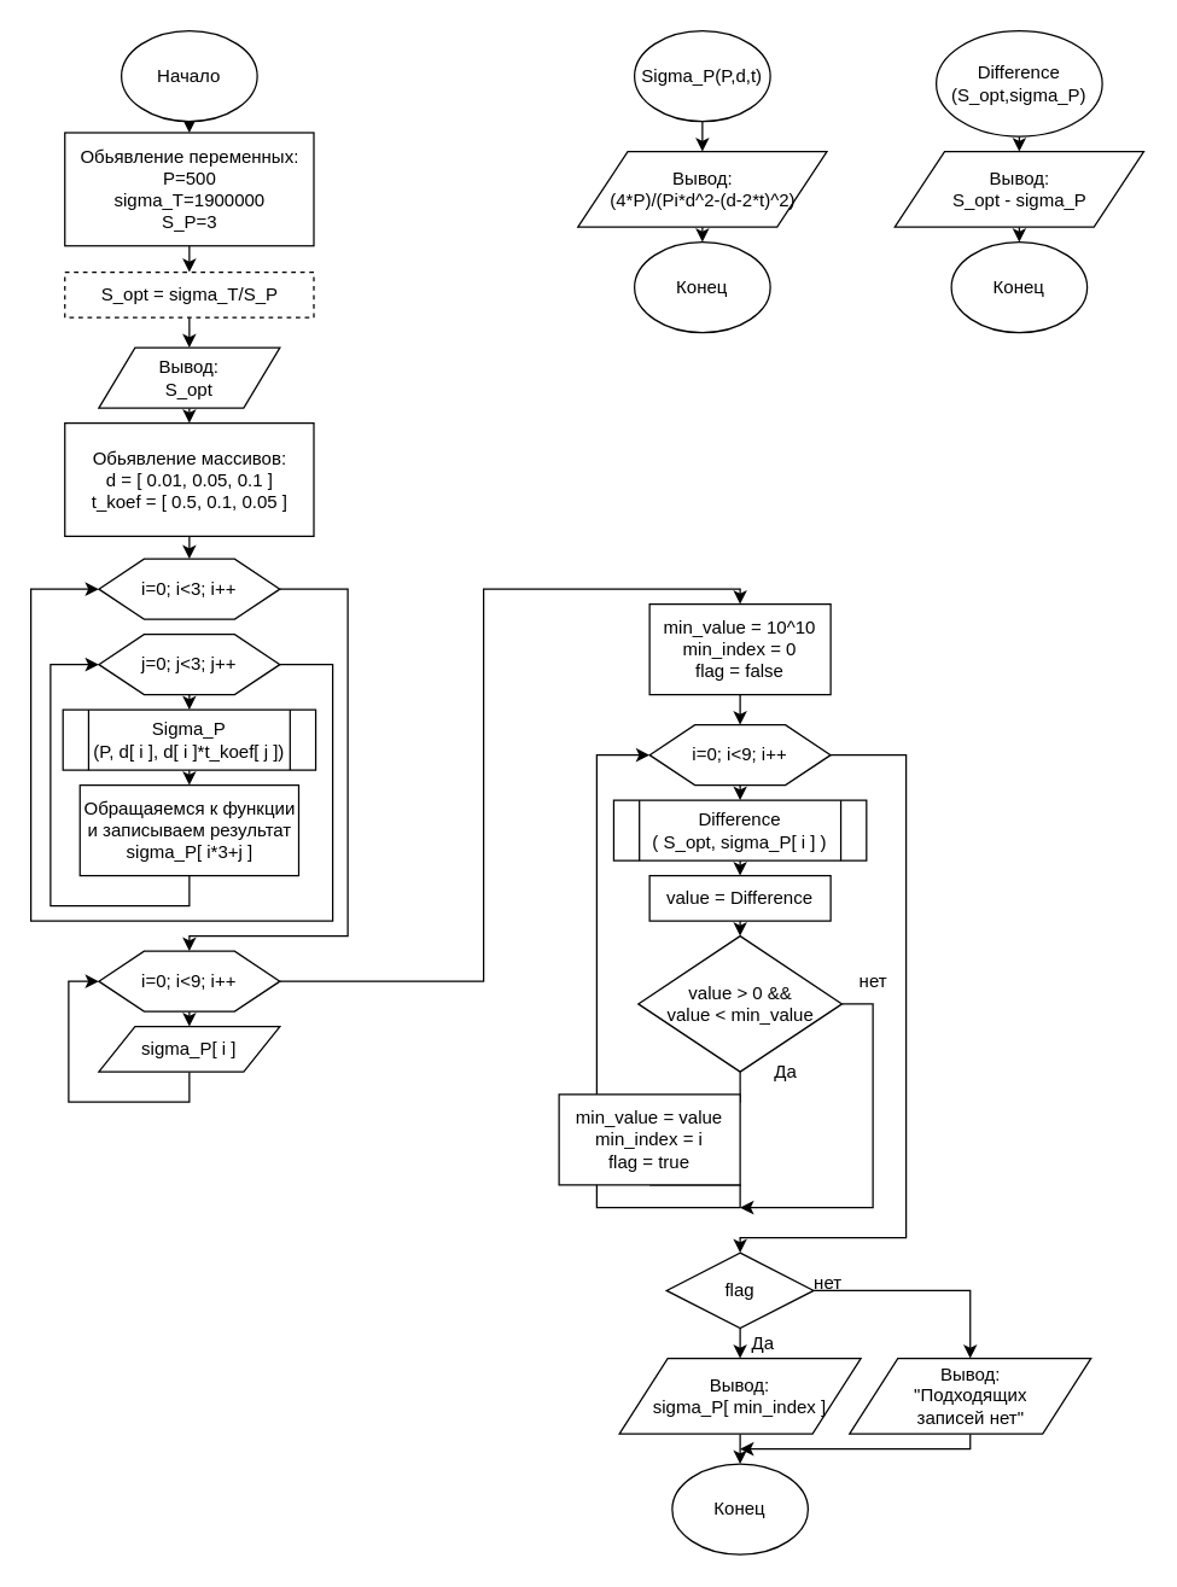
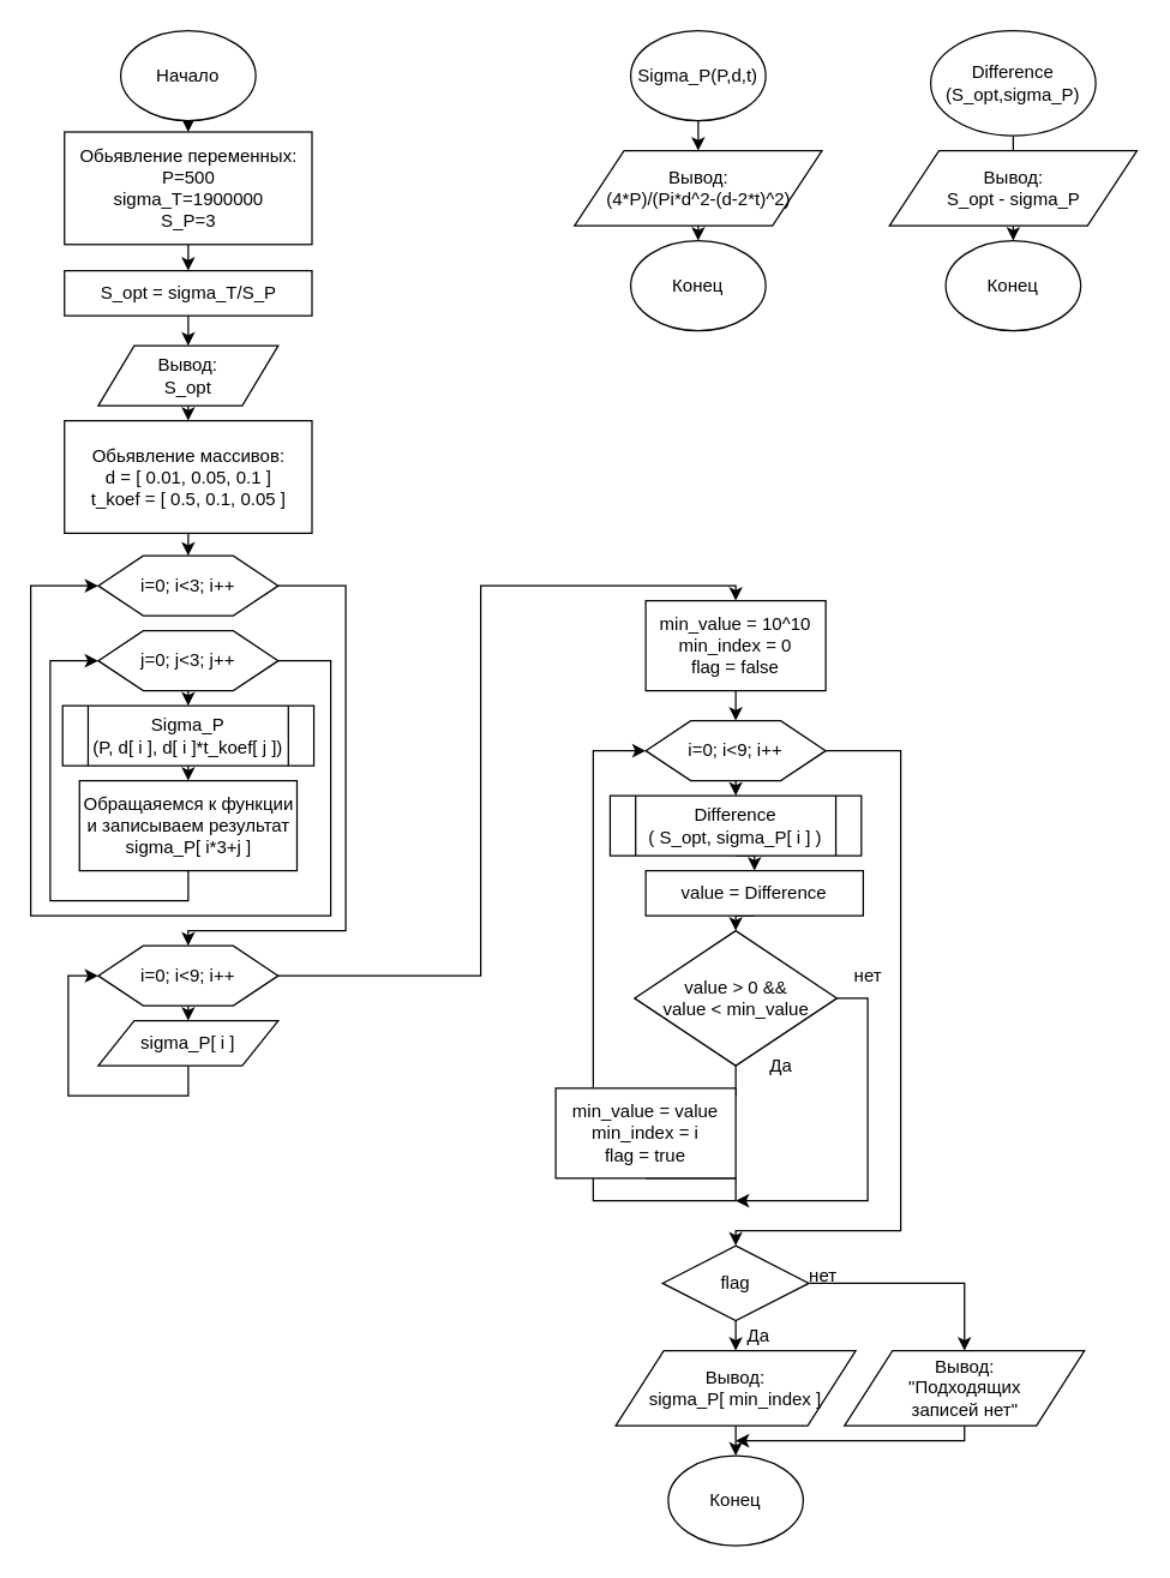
  <mxCell id="0" />
  <mxCell id="1" parent="0" />
  <mxCell id="2" style="edgeStyle=orthogonalEdgeStyle;rounded=0;orthogonalLoop=1;jettySize=auto;html=1;exitX=0.5;exitY=1;exitDx=0;exitDy=0;entryX=0.5;entryY=0;entryDx=0;entryDy=0;" edge="1" parent="1" source="3" target="5"><mxGeometry relative="1" as="geometry" /></mxCell>
  <mxCell id="3" value="Sigma_P(P,d,t)" style="ellipse;whiteSpace=wrap;html=1;" vertex="1" parent="1"><mxGeometry x="420" y="20" width="90" height="60" as="geometry" /></mxCell>
  <mxCell id="4" style="edgeStyle=orthogonalEdgeStyle;rounded=0;orthogonalLoop=1;jettySize=auto;html=1;exitX=0.5;exitY=1;exitDx=0;exitDy=0;entryX=0.5;entryY=0;entryDx=0;entryDy=0;" edge="1" parent="1" source="5" target="8"><mxGeometry relative="1" as="geometry" /></mxCell>
  <mxCell id="5" value="&lt;div&gt;Вывод:&lt;/div&gt;&lt;div&gt;(4*P)/(Pi*d^2-(d-2*t)^2)&lt;br&gt;&lt;/div&gt;" style="shape=parallelogram;perimeter=parallelogramPerimeter;whiteSpace=wrap;html=1;" vertex="1" parent="1"><mxGeometry x="382.5" y="100" width="165" height="50" as="geometry" /></mxCell>
- <mxCell id="6" style="edgeStyle=orthogonalEdgeStyle;rounded=0;orthogonalLoop=1;jettySize=auto;html=1;exitX=0.5;exitY=1;exitDx=0;exitDy=0;entryX=0.5;entryY=0;entryDx=0;entryDy=0;" edge="1" parent="1" source="7" target="11"><mxGeometry relative="1" as="geometry" /></mxCell>
+ <mxCell id="6" style="edgeStyle=orthogonalEdgeStyle;rounded=0;orthogonalLoop=1;jettySize=auto;html=1;exitX=0.5;exitY=1;exitDx=0;exitDy=0;entryX=0.5;entryY=0;entryDx=0;entryDy=0;endArrow=none;" edge="1" parent="1" source="7" target="11"><mxGeometry relative="1" as="geometry" /></mxCell>
  <mxCell id="7" value="&lt;div&gt;Difference&lt;/div&gt;&lt;div&gt;(S_opt,sigma_P)&lt;/div&gt;" style="ellipse;whiteSpace=wrap;html=1;" vertex="1" parent="1"><mxGeometry x="620" y="20" width="110" height="70" as="geometry" /></mxCell>
  <mxCell id="8" value="Конец" style="ellipse;whiteSpace=wrap;html=1;" vertex="1" parent="1"><mxGeometry x="420" y="160" width="90" height="60" as="geometry" /></mxCell>
  <mxCell id="9" value="Конец" style="ellipse;whiteSpace=wrap;html=1;" vertex="1" parent="1"><mxGeometry x="630" y="160" width="90" height="60" as="geometry" /></mxCell>
  <mxCell id="10" style="edgeStyle=orthogonalEdgeStyle;rounded=0;orthogonalLoop=1;jettySize=auto;html=1;exitX=0.5;exitY=1;exitDx=0;exitDy=0;entryX=0.5;entryY=0;entryDx=0;entryDy=0;" edge="1" parent="1" source="11" target="9"><mxGeometry relative="1" as="geometry" /></mxCell>
  <mxCell id="11" value="&lt;div&gt;Вывод:&lt;/div&gt;&lt;div&gt;S_opt - sigma_P&lt;/div&gt;" style="shape=parallelogram;perimeter=parallelogramPerimeter;whiteSpace=wrap;html=1;" vertex="1" parent="1"><mxGeometry x="592.5" y="100" width="165" height="50" as="geometry" /></mxCell>
  <mxCell id="12" style="edgeStyle=orthogonalEdgeStyle;rounded=0;orthogonalLoop=1;jettySize=auto;html=1;exitX=0.5;exitY=1;exitDx=0;exitDy=0;entryX=0.5;entryY=0;entryDx=0;entryDy=0;" edge="1" parent="1" source="13" target="15"><mxGeometry relative="1" as="geometry" /></mxCell>
  <mxCell id="13" value="Начало" style="ellipse;whiteSpace=wrap;html=1;" vertex="1" parent="1"><mxGeometry x="80" y="20" width="90" height="60" as="geometry" /></mxCell>
  <mxCell id="14" style="edgeStyle=orthogonalEdgeStyle;rounded=0;orthogonalLoop=1;jettySize=auto;html=1;exitX=0.5;exitY=1;exitDx=0;exitDy=0;entryX=0.5;entryY=0;entryDx=0;entryDy=0;" edge="1" parent="1" source="15" target="17"><mxGeometry relative="1" as="geometry" /></mxCell>
  <mxCell id="15" value="&lt;div&gt;Обьявление переменных:&lt;/div&gt;&lt;div&gt;P=500&lt;/div&gt;&lt;div&gt;sigma_T=1900000&lt;/div&gt;&lt;div&gt;S_P=3&lt;br&gt;&lt;/div&gt;" style="rounded=0;whiteSpace=wrap;html=1;" vertex="1" parent="1"><mxGeometry x="42.5" y="87.5" width="165" height="75" as="geometry" /></mxCell>
  <mxCell id="16" style="edgeStyle=orthogonalEdgeStyle;rounded=0;orthogonalLoop=1;jettySize=auto;html=1;exitX=0.5;exitY=1;exitDx=0;exitDy=0;entryX=0.5;entryY=0;entryDx=0;entryDy=0;" edge="1" parent="1" source="17" target="19"><mxGeometry relative="1" as="geometry" /></mxCell>
- <mxCell id="17" value="S_opt = sigma_T/S_P" style="rounded=0;whiteSpace=wrap;html=1;dashed=1;" vertex="1" parent="1"><mxGeometry x="42.5" y="180" width="165" height="30" as="geometry" /></mxCell>
+ <mxCell id="17" value="S_opt = sigma_T/S_P" style="rounded=0;whiteSpace=wrap;html=1;" vertex="1" parent="1"><mxGeometry x="42.5" y="180" width="165" height="30" as="geometry" /></mxCell>
  <mxCell id="18" style="edgeStyle=orthogonalEdgeStyle;rounded=0;orthogonalLoop=1;jettySize=auto;html=1;exitX=0.5;exitY=1;exitDx=0;exitDy=0;entryX=0.5;entryY=0;entryDx=0;entryDy=0;" edge="1" parent="1" source="19" target="21"><mxGeometry relative="1" as="geometry" /></mxCell>
  <mxCell id="19" value="&lt;div&gt;Вывод:&lt;/div&gt;&lt;div&gt;S_opt&lt;br&gt;&lt;/div&gt;" style="shape=parallelogram;perimeter=parallelogramPerimeter;whiteSpace=wrap;html=1;" vertex="1" parent="1"><mxGeometry x="65" y="230" width="120" height="40" as="geometry" /></mxCell>
  <mxCell id="20" style="edgeStyle=orthogonalEdgeStyle;rounded=0;orthogonalLoop=1;jettySize=auto;html=1;exitX=0.5;exitY=1;exitDx=0;exitDy=0;entryX=0.5;entryY=0;entryDx=0;entryDy=0;" edge="1" parent="1" source="21" target="23"><mxGeometry relative="1" as="geometry" /></mxCell>
  <mxCell id="21" value="&lt;div&gt;Обьявление массивов:&lt;/div&gt;d = [ 0.01, 0.05, 0.1 ]&lt;br&gt;&lt;div&gt;t_koef = [ 0.5, 0.1, 0.05 ]&lt;/div&gt;" style="rounded=0;whiteSpace=wrap;html=1;" vertex="1" parent="1"><mxGeometry x="42.5" y="280" width="165" height="75" as="geometry" /></mxCell>
  <mxCell id="22" style="edgeStyle=orthogonalEdgeStyle;rounded=0;orthogonalLoop=1;jettySize=auto;html=1;exitX=1;exitY=0.5;exitDx=0;exitDy=0;" edge="1" parent="1" source="23" target="33"><mxGeometry relative="1" as="geometry"><Array as="points"><mxPoint x="230" y="390" /><mxPoint x="230" y="620" /><mxPoint x="125" y="620" /></Array></mxGeometry></mxCell>
  <mxCell id="23" value="i=0; i&amp;lt;3; i++" style="shape=hexagon;perimeter=hexagonPerimeter2;whiteSpace=wrap;html=1;" vertex="1" parent="1"><mxGeometry x="65" y="370" width="120" height="40" as="geometry" /></mxCell>
  <mxCell id="24" style="edgeStyle=orthogonalEdgeStyle;rounded=0;orthogonalLoop=1;jettySize=auto;html=1;exitX=0.5;exitY=1;exitDx=0;exitDy=0;entryX=0.5;entryY=0;entryDx=0;entryDy=0;" edge="1" parent="1" source="26" target="28"><mxGeometry relative="1" as="geometry" /></mxCell>
  <mxCell id="25" style="edgeStyle=orthogonalEdgeStyle;rounded=0;orthogonalLoop=1;jettySize=auto;html=1;exitX=1;exitY=0.5;exitDx=0;exitDy=0;entryX=0;entryY=0.5;entryDx=0;entryDy=0;" edge="1" parent="1" source="26" target="23"><mxGeometry relative="1" as="geometry"><Array as="points"><mxPoint x="220" y="440" /><mxPoint x="220" y="610" /><mxPoint x="20" y="610" /><mxPoint x="20" y="390" /></Array></mxGeometry></mxCell>
  <mxCell id="26" value="j=0; j&amp;lt;3; j++" style="shape=hexagon;perimeter=hexagonPerimeter2;whiteSpace=wrap;html=1;" vertex="1" parent="1"><mxGeometry x="65" y="420" width="120" height="40" as="geometry" /></mxCell>
  <mxCell id="27" style="edgeStyle=orthogonalEdgeStyle;rounded=0;orthogonalLoop=1;jettySize=auto;html=1;exitX=0.5;exitY=1;exitDx=0;exitDy=0;entryX=0.5;entryY=0;entryDx=0;entryDy=0;" edge="1" parent="1" source="28" target="30"><mxGeometry relative="1" as="geometry" /></mxCell>
  <mxCell id="28" value="&lt;div&gt;Sigma_P&lt;/div&gt;&lt;div&gt;(P, d[ i ], d[ i ]*t_koef[ j ])&lt;/div&gt;" style="shape=process;whiteSpace=wrap;html=1;backgroundOutline=1;" vertex="1" parent="1"><mxGeometry x="41.25" y="470" width="167.5" height="40" as="geometry" /></mxCell>
  <mxCell id="29" style="edgeStyle=orthogonalEdgeStyle;rounded=0;orthogonalLoop=1;jettySize=auto;html=1;exitX=0.5;exitY=1;exitDx=0;exitDy=0;" edge="1" parent="1" source="30"><mxGeometry relative="1" as="geometry"><mxPoint x="65" y="440" as="targetPoint" /><Array as="points"><mxPoint x="125" y="600" /><mxPoint x="33" y="600" /><mxPoint x="33" y="440" /></Array></mxGeometry></mxCell>
  <mxCell id="30" value="Обращаяемся к функции и записываем результат&lt;br&gt;&lt;div&gt;sigma_P[ i*3+j ]&lt;/div&gt;" style="rounded=0;whiteSpace=wrap;html=1;" vertex="1" parent="1"><mxGeometry x="52.5" y="520" width="145" height="60" as="geometry" /></mxCell>
  <mxCell id="31" style="edgeStyle=orthogonalEdgeStyle;rounded=0;orthogonalLoop=1;jettySize=auto;html=1;exitX=0.5;exitY=1;exitDx=0;exitDy=0;entryX=0.5;entryY=0;entryDx=0;entryDy=0;" edge="1" parent="1" source="33" target="35"><mxGeometry relative="1" as="geometry" /></mxCell>
  <mxCell id="32" style="edgeStyle=orthogonalEdgeStyle;rounded=0;orthogonalLoop=1;jettySize=auto;html=1;exitX=1;exitY=0.5;exitDx=0;exitDy=0;entryX=0.5;entryY=0;entryDx=0;entryDy=0;" edge="1" parent="1" source="33" target="37"><mxGeometry relative="1" as="geometry"><Array as="points"><mxPoint x="320" y="650" /><mxPoint x="320" y="390" /><mxPoint x="490" y="390" /></Array></mxGeometry></mxCell>
  <mxCell id="33" value="i=0; i&amp;lt;9; i++" style="shape=hexagon;perimeter=hexagonPerimeter2;whiteSpace=wrap;html=1;" vertex="1" parent="1"><mxGeometry x="65" y="630" width="120" height="40" as="geometry" /></mxCell>
  <mxCell id="34" style="edgeStyle=orthogonalEdgeStyle;rounded=0;orthogonalLoop=1;jettySize=auto;html=1;exitX=0.5;exitY=1;exitDx=0;exitDy=0;entryX=0;entryY=0.5;entryDx=0;entryDy=0;" edge="1" parent="1" source="35" target="33"><mxGeometry relative="1" as="geometry" /></mxCell>
  <mxCell id="35" value="sigma_P[ i ]" style="shape=parallelogram;perimeter=parallelogramPerimeter;whiteSpace=wrap;html=1;" vertex="1" parent="1"><mxGeometry x="65" y="680" width="120" height="30" as="geometry" /></mxCell>
  <mxCell id="36" style="edgeStyle=orthogonalEdgeStyle;rounded=0;orthogonalLoop=1;jettySize=auto;html=1;exitX=0.5;exitY=1;exitDx=0;exitDy=0;entryX=0.5;entryY=0;entryDx=0;entryDy=0;" edge="1" parent="1" source="37" target="40"><mxGeometry relative="1" as="geometry" /></mxCell>
  <mxCell id="37" value="&lt;div&gt;min_value = 10^10&lt;/div&gt;&lt;div&gt;min_index = 0&lt;br&gt;&lt;/div&gt;&lt;div&gt;flag = false&lt;br&gt;&lt;/div&gt;" style="rounded=0;whiteSpace=wrap;html=1;" vertex="1" parent="1"><mxGeometry x="430" y="400" width="120" height="60" as="geometry" /></mxCell>
  <mxCell id="38" style="edgeStyle=orthogonalEdgeStyle;rounded=0;orthogonalLoop=1;jettySize=auto;html=1;exitX=0.5;exitY=1;exitDx=0;exitDy=0;entryX=0.5;entryY=0;entryDx=0;entryDy=0;" edge="1" parent="1" source="40" target="45"><mxGeometry relative="1" as="geometry" /></mxCell>
  <mxCell id="39" style="edgeStyle=orthogonalEdgeStyle;rounded=0;orthogonalLoop=1;jettySize=auto;html=1;exitX=1;exitY=0.5;exitDx=0;exitDy=0;entryX=0.5;entryY=0;entryDx=0;entryDy=0;" edge="1" parent="1" source="40" target="54"><mxGeometry relative="1" as="geometry"><Array as="points"><mxPoint x="600" y="500" /><mxPoint x="600" y="820" /><mxPoint x="490" y="820" /></Array></mxGeometry></mxCell>
  <mxCell id="40" value="i=0; i&amp;lt;9; i++" style="shape=hexagon;perimeter=hexagonPerimeter2;whiteSpace=wrap;html=1;" vertex="1" parent="1"><mxGeometry x="430" y="480" width="120" height="40" as="geometry" /></mxCell>
  <mxCell id="41" style="edgeStyle=orthogonalEdgeStyle;rounded=0;orthogonalLoop=1;jettySize=auto;html=1;exitX=0.5;exitY=1;exitDx=0;exitDy=0;entryX=0.5;entryY=0;entryDx=0;entryDy=0;" edge="1" parent="1" source="43" target="49"><mxGeometry relative="1" as="geometry" /></mxCell>
  <mxCell id="42" style="edgeStyle=orthogonalEdgeStyle;rounded=0;orthogonalLoop=1;jettySize=auto;html=1;exitX=1;exitY=0.5;exitDx=0;exitDy=0;" edge="1" parent="1" source="43"><mxGeometry relative="1" as="geometry"><mxPoint x="490" y="800" as="targetPoint" /><Array as="points"><mxPoint x="578" y="665" /><mxPoint x="578" y="800" /></Array></mxGeometry></mxCell>
  <mxCell id="43" value="&lt;div&gt;value &amp;gt; 0 &amp;amp;&amp;amp;&lt;/div&gt;&lt;div&gt;value &amp;lt; min_value&lt;br&gt;&lt;/div&gt;" style="rhombus;whiteSpace=wrap;html=1;" vertex="1" parent="1"><mxGeometry x="422.5" y="620" width="135" height="90" as="geometry" /></mxCell>
  <mxCell id="44" style="edgeStyle=orthogonalEdgeStyle;rounded=0;orthogonalLoop=1;jettySize=auto;html=1;exitX=0.5;exitY=1;exitDx=0;exitDy=0;entryX=0.5;entryY=0;entryDx=0;entryDy=0;" edge="1" parent="1" source="45" target="47"><mxGeometry relative="1" as="geometry" /></mxCell>
  <mxCell id="45" value="&lt;div&gt;Difference&lt;br&gt;&lt;/div&gt;&lt;div&gt;( S_opt, sigma_P[ i ] )&lt;/div&gt;" style="shape=process;whiteSpace=wrap;html=1;backgroundOutline=1;" vertex="1" parent="1"><mxGeometry x="406.25" y="530" width="167.5" height="40" as="geometry" /></mxCell>
  <mxCell id="46" style="edgeStyle=orthogonalEdgeStyle;rounded=0;orthogonalLoop=1;jettySize=auto;html=1;exitX=0.5;exitY=1;exitDx=0;exitDy=0;entryX=0.5;entryY=0;entryDx=0;entryDy=0;" edge="1" parent="1" source="47" target="43"><mxGeometry relative="1" as="geometry" /></mxCell>
- <mxCell id="47" value="value = Difference" style="rounded=0;whiteSpace=wrap;html=1;" vertex="1" parent="1"><mxGeometry x="430" y="580" width="120" height="30" as="geometry" /></mxCell>
+ <mxCell id="47" value="value = Difference" style="rounded=0;whiteSpace=wrap;html=1;" vertex="1" parent="1"><mxGeometry x="430" y="580" width="145" height="30" as="geometry" /></mxCell>
  <mxCell id="48" style="edgeStyle=orthogonalEdgeStyle;rounded=0;orthogonalLoop=1;jettySize=auto;html=1;exitX=0.5;exitY=1;exitDx=0;exitDy=0;entryX=0;entryY=0.5;entryDx=0;entryDy=0;" edge="1" parent="1" source="49" target="40"><mxGeometry relative="1" as="geometry"><Array as="points"><mxPoint x="490" y="800" /><mxPoint x="395" y="800" /><mxPoint x="395" y="500" /></Array></mxGeometry></mxCell>
  <mxCell id="49" value="&lt;div&gt;min_value = value&lt;/div&gt;&lt;div&gt;min_index = i&lt;/div&gt;&lt;div&gt;flag = true&lt;/div&gt;" style="rounded=0;whiteSpace=wrap;html=1;" vertex="1" parent="1"><mxGeometry x="370" y="725" width="120" height="60" as="geometry" /></mxCell>
  <mxCell id="50" value="Да" style="text;html=1;align=center;verticalAlign=middle;resizable=0;points=[];autosize=1;" vertex="1" parent="1"><mxGeometry x="505" y="700" width="30" height="20" as="geometry" /></mxCell>
  <mxCell id="51" value="нет" style="text;html=1;align=center;verticalAlign=middle;resizable=0;points=[];autosize=1;" vertex="1" parent="1"><mxGeometry x="562.5" y="640" width="30" height="20" as="geometry" /></mxCell>
  <mxCell id="52" style="edgeStyle=orthogonalEdgeStyle;rounded=0;orthogonalLoop=1;jettySize=auto;html=1;exitX=0.5;exitY=1;exitDx=0;exitDy=0;entryX=0.5;entryY=0;entryDx=0;entryDy=0;" edge="1" parent="1" source="54" target="56"><mxGeometry relative="1" as="geometry" /></mxCell>
  <mxCell id="53" style="edgeStyle=orthogonalEdgeStyle;rounded=0;orthogonalLoop=1;jettySize=auto;html=1;exitX=1;exitY=0.5;exitDx=0;exitDy=0;entryX=0.5;entryY=0;entryDx=0;entryDy=0;" edge="1" parent="1" source="54" target="60"><mxGeometry relative="1" as="geometry" /></mxCell>
  <mxCell id="54" value="flag" style="rhombus;whiteSpace=wrap;html=1;" vertex="1" parent="1"><mxGeometry x="441.25" y="830" width="97.5" height="50" as="geometry" /></mxCell>
  <mxCell id="55" style="edgeStyle=orthogonalEdgeStyle;rounded=0;orthogonalLoop=1;jettySize=auto;html=1;exitX=0.5;exitY=1;exitDx=0;exitDy=0;entryX=0.5;entryY=0;entryDx=0;entryDy=0;" edge="1" parent="1" source="56" target="63"><mxGeometry relative="1" as="geometry" /></mxCell>
  <mxCell id="56" value="&lt;div&gt;Вывод:&lt;/div&gt;&lt;div&gt;sigma_P[ min_index ]&lt;br&gt;&lt;/div&gt;" style="shape=parallelogram;perimeter=parallelogramPerimeter;whiteSpace=wrap;html=1;" vertex="1" parent="1"><mxGeometry x="410" y="900" width="160" height="50" as="geometry" /></mxCell>
  <mxCell id="57" style="edgeStyle=orthogonalEdgeStyle;rounded=0;orthogonalLoop=1;jettySize=auto;html=1;exitX=0.5;exitY=1;exitDx=0;exitDy=0;" edge="1" parent="1" source="56" target="56"><mxGeometry relative="1" as="geometry" /></mxCell>
  <mxCell id="58" style="edgeStyle=orthogonalEdgeStyle;rounded=0;orthogonalLoop=1;jettySize=auto;html=1;exitX=0.5;exitY=1;exitDx=0;exitDy=0;" edge="1" parent="1" source="56" target="56"><mxGeometry relative="1" as="geometry" /></mxCell>
  <mxCell id="59" style="edgeStyle=orthogonalEdgeStyle;rounded=0;orthogonalLoop=1;jettySize=auto;html=1;exitX=0.5;exitY=1;exitDx=0;exitDy=0;" edge="1" parent="1" source="60"><mxGeometry relative="1" as="geometry"><mxPoint x="490" y="960" as="targetPoint" /><Array as="points"><mxPoint x="643" y="960" /></Array></mxGeometry></mxCell>
  <mxCell id="60" value="&lt;div&gt;Вывод:&lt;/div&gt;&lt;div&gt;&quot;Подходящих &lt;br&gt;&lt;/div&gt;&lt;div&gt;записей нет&quot;&lt;br&gt;&lt;/div&gt;" style="shape=parallelogram;perimeter=parallelogramPerimeter;whiteSpace=wrap;html=1;" vertex="1" parent="1"><mxGeometry x="562.5" y="900" width="160" height="50" as="geometry" /></mxCell>
  <mxCell id="61" value="&lt;div&gt;Да&lt;/div&gt;" style="text;html=1;align=center;verticalAlign=middle;resizable=0;points=[];autosize=1;" vertex="1" parent="1"><mxGeometry x="490" y="880" width="30" height="20" as="geometry" /></mxCell>
  <mxCell id="62" value="нет" style="text;html=1;align=center;verticalAlign=middle;resizable=0;points=[];autosize=1;" vertex="1" parent="1"><mxGeometry x="532.5" y="840" width="30" height="20" as="geometry" /></mxCell>
  <mxCell id="63" value="Конец" style="ellipse;whiteSpace=wrap;html=1;" vertex="1" parent="1"><mxGeometry x="445" y="970" width="90" height="60" as="geometry" /></mxCell>
